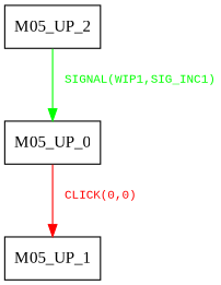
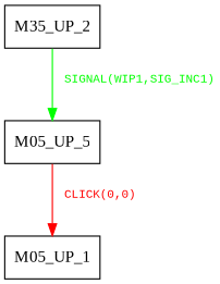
  digraph {
    fontname="Liberation Serif"
    node [fontname="Liberation Serif" shape=record]
    edge [fontname="Liberation Serif"]
-   M05_UP_0
+   M05_UP_0 [label=M05_UP_5]
    M05_UP_1
-   M05_UP_2
+   M05_UP_2 [label=M35_UP_2]
    M05_UP_0 -> M05_UP_1 [color=red fontcolor=red label=< <font face="Courier New" point-size="10"> CLICK(0,0)<br/> </font>>]
    M05_UP_2 -> M05_UP_0 [color=green fontcolor=green label=< <font face="Courier New" point-size="10"> SIGNAL(WIP1,SIG_INC1)<br/> </font>>]
  }
